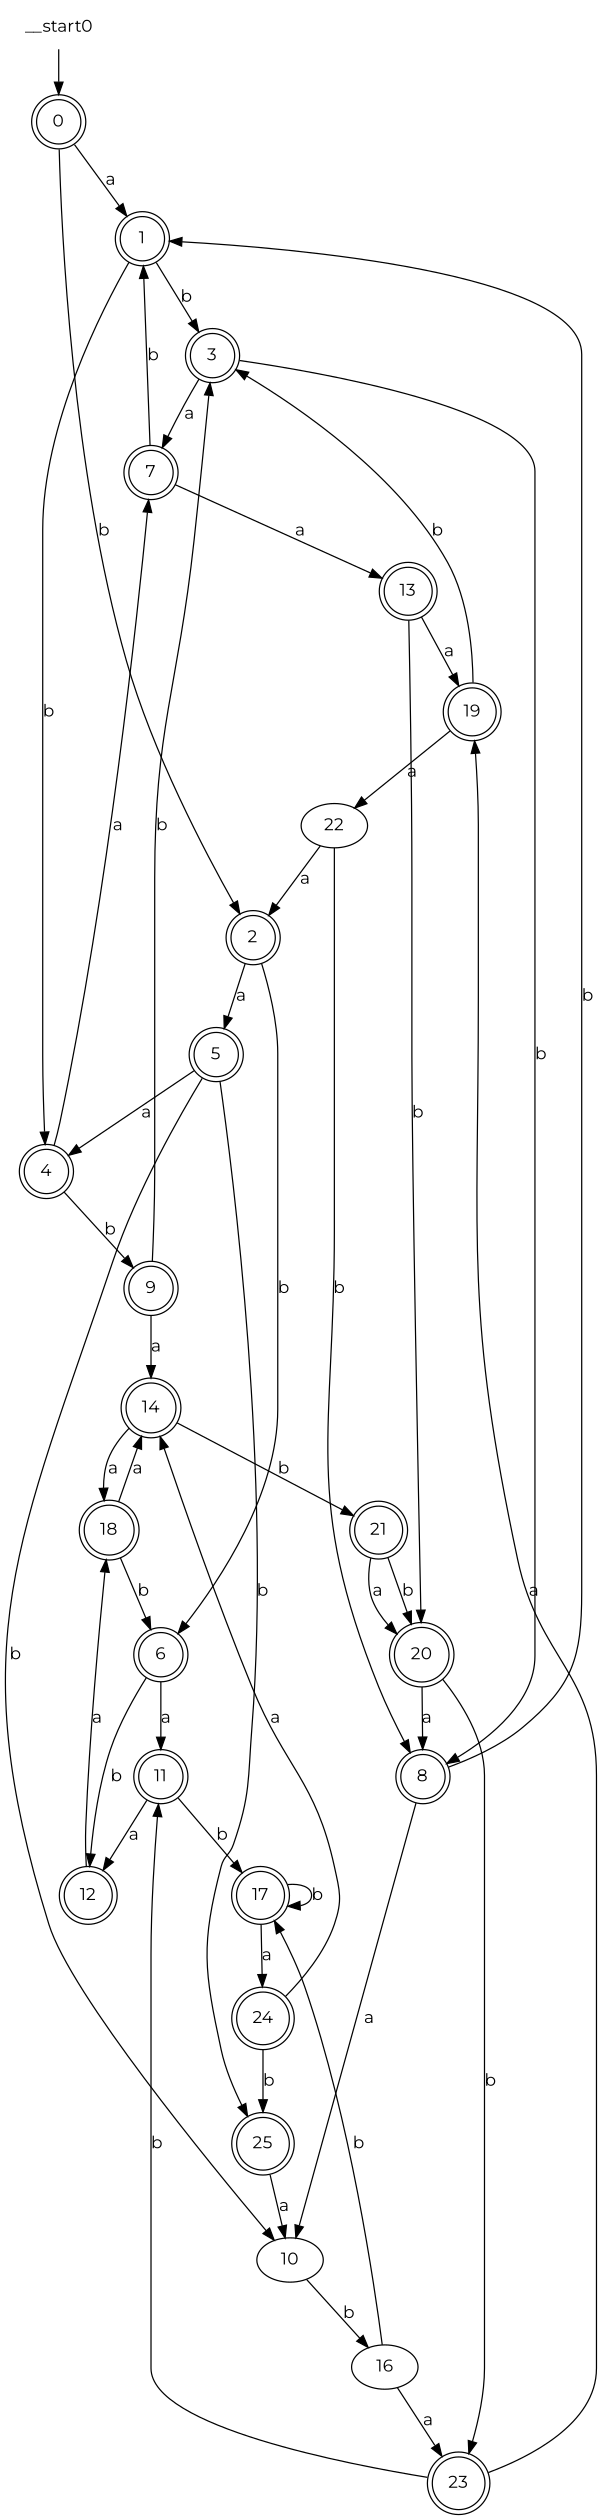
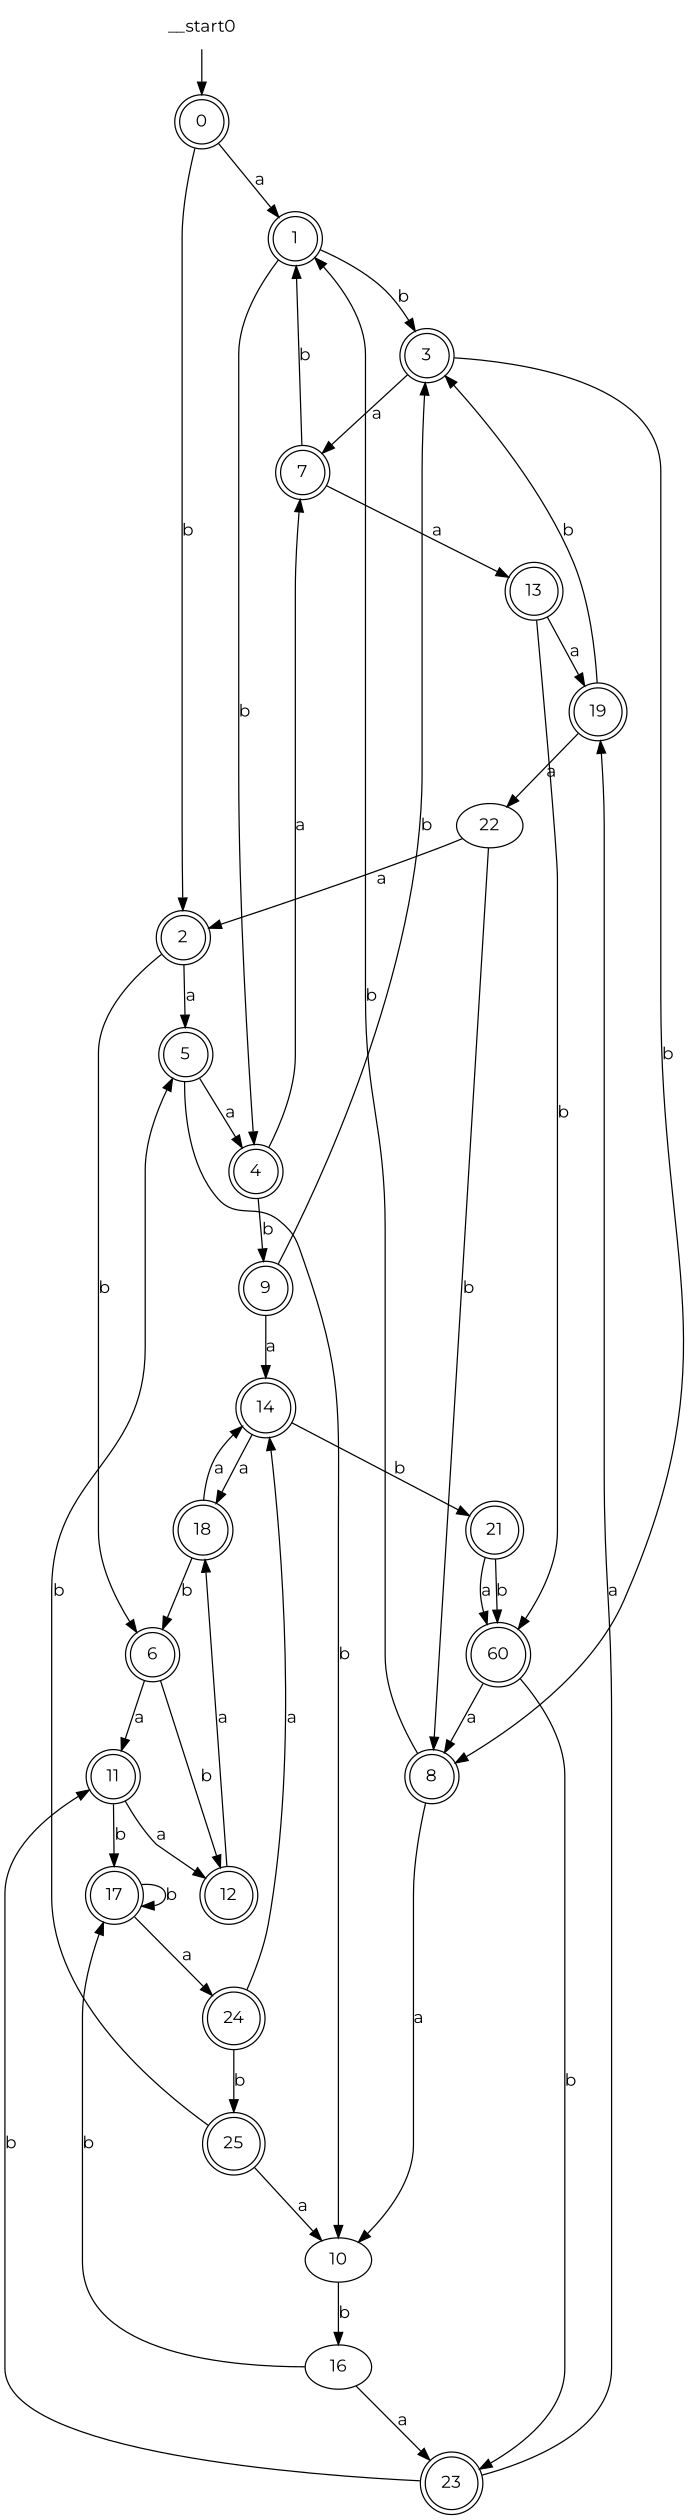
  digraph {
    fontname=Montserrat
    node [fontname=Montserrat shape=doublecircle]
    edge [fontname=Montserrat]
    __start0 [shape=none]
    0
    1
    2
    3
    4
    5
    6
    7
    8
    9
    10 [shape=""]
    11
    12
    13
    14
    16 [shape=""]
    17
    18
    19
-   20
+   20 [label=60]
    21
    23
    24
    22 [shape=""]
    25
    __start0 -> 0
    0 -> 1 [label=a]
    0 -> 2 [label=b]
    1 -> 3 [label=b]
    1 -> 4 [label=b]
    2 -> 5 [label=a]
    2 -> 6 [label=b]
    3 -> 7 [label=a]
    3 -> 8 [label=b]
    4 -> 7 [label=a]
    4 -> 9 [label=b]
    5 -> 4 [label=a]
    5 -> 10 [label=b]
    6 -> 11 [label=a]
    6 -> 12 [label=b]
    7 -> 1 [label=b]
    7 -> 13 [label=a]
    8 -> 1 [label=b]
    8 -> 10 [label=a]
    9 -> 3 [label=b]
    9 -> 14 [label=a]
    10 -> 16 [label=b]
    11 -> 12 [label=a]
    11 -> 17 [label=b]
    12 -> 18 [label=a]
    13 -> 19 [label=a]
    13 -> 20 [label=b]
    14 -> 18 [label=a]
    14 -> 21 [label=b]
    16 -> 17 [label=b]
    16 -> 23 [label=a]
    17 -> 17 [label=b]
    17 -> 24 [label=a]
    18 -> 6 [label=b]
    18 -> 14 [label=a]
    19 -> 3 [label=b]
    19 -> 22 [label=a]
    20 -> 8 [label=a]
    20 -> 23 [label=b]
    21 -> 20 [label=a]
    21 -> 20 [label=b]
    23 -> 11 [label=b]
    23 -> 19 [label=a]
    24 -> 14 [label=a]
    24 -> 25 [label=b]
    22 -> 2 [label=a]
    22 -> 8 [label=b]
-   5 -> 25 [label=b]
+   25 -> 5 [label=b]
    25 -> 10 [label=a]
  }
